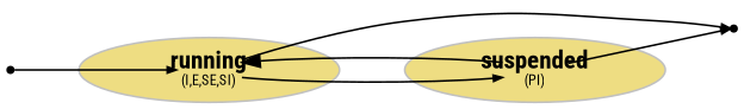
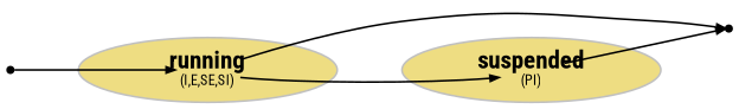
  digraph {
    compound=true
    fontname="Roboto Condensed"
    rankdir=LR
    node [color=black fontname="Roboto Condensed" shape=point]
    edge [arrowsize=0.5 fontname="Roboto Condensed"]
    ENTRY
    n2 [color=gray fillcolor=lightgoldenrod fixedsize=shape label=<<b>running</b><br/><font point-size="8">(I,E,SE,SI)</font>> shape=oval style=filled width=2]
    EXIT
    n4 [color=gray fillcolor=lightgoldenrod fixedsize=shape label=<<b>suspended</b><br/><font point-size="8">(PI)</font>> shape=oval style=filled width=2]
    ENTRY -> n2
    n2 -> EXIT
    n2 -> n4
-   n4 -> n2 [arrowsize=""]
    n4 -> EXIT
  }
